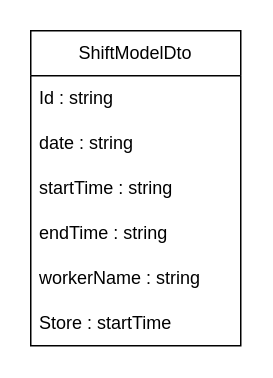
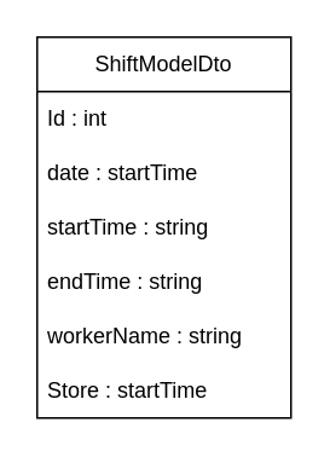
  <mxCell id="0" />
  <mxCell id="1" parent="0" />
  <mxCell id="2" value="ShiftModelDto" style="swimlane;fontStyle=0;childLayout=stackLayout;horizontal=1;startSize=30;horizontalStack=0;resizeParent=1;resizeParentMax=0;resizeLast=0;collapsible=1;marginBottom=0;whiteSpace=wrap;html=1;" vertex="1" parent="1"><mxGeometry x="20" y="20" width="140" height="210" as="geometry" /></mxCell>
- <mxCell id="3" value="Id : string" style="text;strokeColor=none;fillColor=none;align=left;verticalAlign=middle;spacingLeft=4;spacingRight=4;overflow=hidden;points=[[0,0.5],[1,0.5]];portConstraint=eastwest;rotatable=0;whiteSpace=wrap;html=1;" vertex="1" parent="2"><mxGeometry y="30" width="140" height="30" as="geometry" /></mxCell>
- <mxCell id="4" value="date : string" style="text;strokeColor=none;fillColor=none;align=left;verticalAlign=middle;spacingLeft=4;spacingRight=4;overflow=hidden;points=[[0,0.5],[1,0.5]];portConstraint=eastwest;rotatable=0;whiteSpace=wrap;html=1;" vertex="1" parent="2"><mxGeometry y="60" width="140" height="30" as="geometry" /></mxCell>
+ <mxCell id="3" value="Id : int" style="text;strokeColor=none;fillColor=none;align=left;verticalAlign=middle;spacingLeft=4;spacingRight=4;overflow=hidden;points=[[0,0.5],[1,0.5]];portConstraint=eastwest;rotatable=0;whiteSpace=wrap;html=1;" vertex="1" parent="2"><mxGeometry y="30" width="140" height="30" as="geometry" /></mxCell>
+ <mxCell id="4" value="date : startTime" style="text;strokeColor=none;fillColor=none;align=left;verticalAlign=middle;spacingLeft=4;spacingRight=4;overflow=hidden;points=[[0,0.5],[1,0.5]];portConstraint=eastwest;rotatable=0;whiteSpace=wrap;html=1;" vertex="1" parent="2"><mxGeometry y="60" width="140" height="30" as="geometry" /></mxCell>
  <mxCell id="5" value="startTime : string" style="text;strokeColor=none;fillColor=none;align=left;verticalAlign=middle;spacingLeft=4;spacingRight=4;overflow=hidden;points=[[0,0.5],[1,0.5]];portConstraint=eastwest;rotatable=0;whiteSpace=wrap;html=1;" vertex="1" parent="2"><mxGeometry y="90" width="140" height="30" as="geometry" /></mxCell>
  <mxCell id="6" value="endTime : string" style="text;strokeColor=none;fillColor=none;align=left;verticalAlign=middle;spacingLeft=4;spacingRight=4;overflow=hidden;points=[[0,0.5],[1,0.5]];portConstraint=eastwest;rotatable=0;whiteSpace=wrap;html=1;" vertex="1" parent="2"><mxGeometry y="120" width="140" height="30" as="geometry" /></mxCell>
  <mxCell id="7" value="workerName : string" style="text;strokeColor=none;fillColor=none;align=left;verticalAlign=middle;spacingLeft=4;spacingRight=4;overflow=hidden;points=[[0,0.5],[1,0.5]];portConstraint=eastwest;rotatable=0;whiteSpace=wrap;html=1;" vertex="1" parent="2"><mxGeometry y="150" width="140" height="30" as="geometry" /></mxCell>
  <mxCell id="8" value="Store : startTime" style="text;strokeColor=none;fillColor=none;align=left;verticalAlign=middle;spacingLeft=4;spacingRight=4;overflow=hidden;points=[[0,0.5],[1,0.5]];portConstraint=eastwest;rotatable=0;whiteSpace=wrap;html=1;" vertex="1" parent="2"><mxGeometry y="180" width="140" height="30" as="geometry" /></mxCell>
